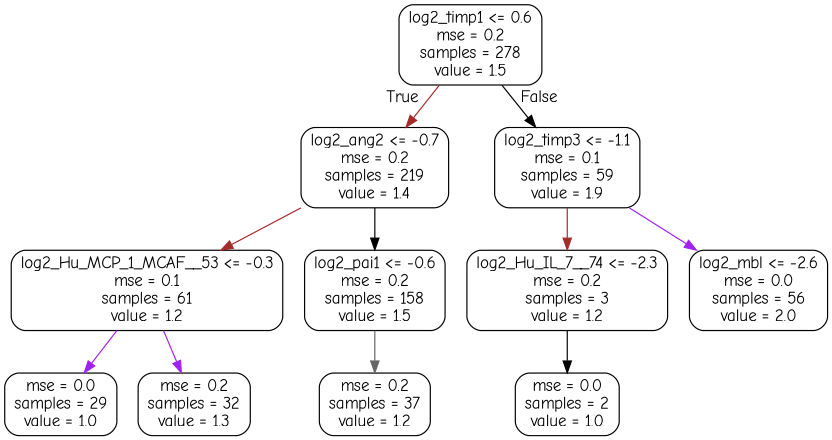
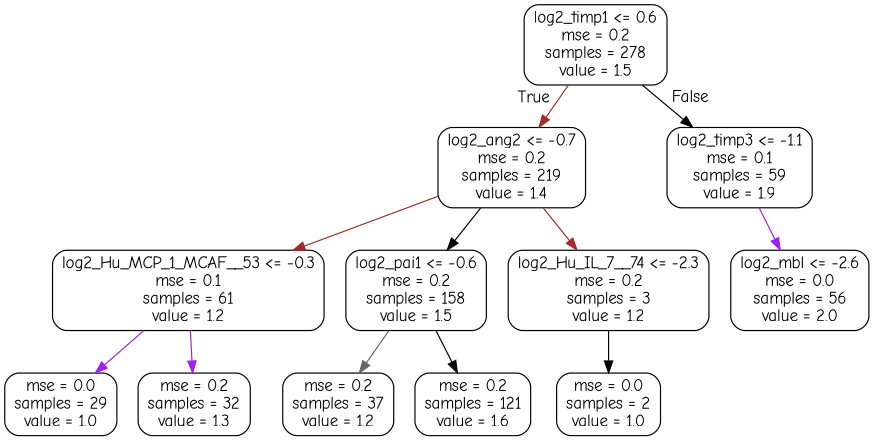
  digraph {
    fontname="Comic Neue"
    node [color=black fontname="Comic Neue" shape=box style=rounded]
    edge [color=black fontname="Comic Neue"]
    n1 [label="log2_timp1 <= 0.6\nmse = 0.2\nsamples = 278\nvalue = 1.5"]
    n2 [label="log2_ang2 <= -0.7\nmse = 0.2\nsamples = 219\nvalue = 1.4"]
    n3 [label="log2_timp3 <= -1.1\nmse = 0.1\nsamples = 59\nvalue = 1.9"]
    n4 [label="log2_Hu_MCP_1_MCAF__53 <= -0.3\nmse = 0.1\nsamples = 61\nvalue = 1.2"]
    n5 [label="log2_pai1 <= -0.6\nmse = 0.2\nsamples = 158\nvalue = 1.5"]
    n6 [label="log2_Hu_IL_7__74 <= -2.3\nmse = 0.2\nsamples = 3\nvalue = 1.2"]
    n7 [label="log2_mbl <= -2.6\nmse = 0.0\nsamples = 56\nvalue = 2.0"]
    n8 [label="mse = 0.0\nsamples = 29\nvalue = 1.0"]
    n9 [label="mse = 0.2\nsamples = 32\nvalue = 1.3"]
    n10 [label="mse = 0.2\nsamples = 37\nvalue = 1.2"]
+   n11 [label="mse = 0.2\nsamples = 121\nvalue = 1.6"]
    n12 [label="mse = 0.0\nsamples = 2\nvalue = 1.0"]
    n1 -> n2 [color=brown headlabel=True labelangle=45 labeldistance=2.5]
    n1 -> n3 [headlabel=False labelangle=-45 labeldistance=2.5]
    n2 -> n4 [color=brown]
    n2 -> n5
-   n3 -> n6 [color=brown]
+   n2 -> n6 [color=brown]
    n3 -> n7 [color=purple]
    n4 -> n8 [color=purple]
    n4 -> n9 [color=purple]
    n5 -> n10 [color=gray40]
+   n5 -> n11
    n6 -> n12
  }
